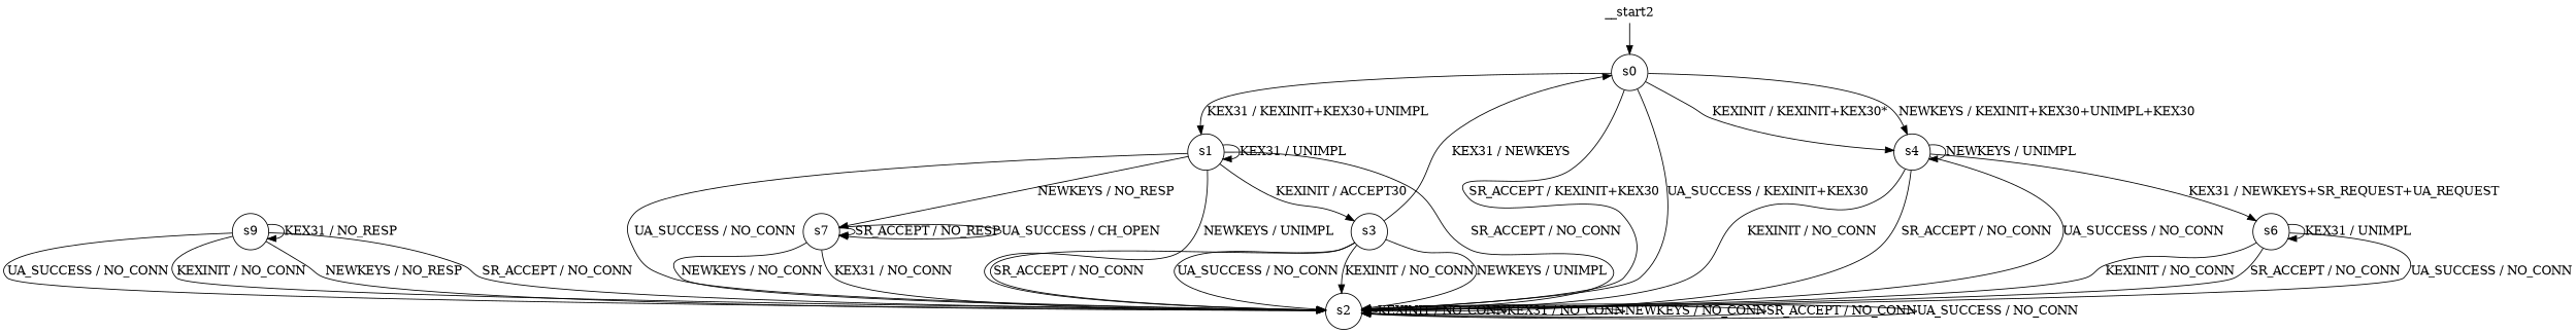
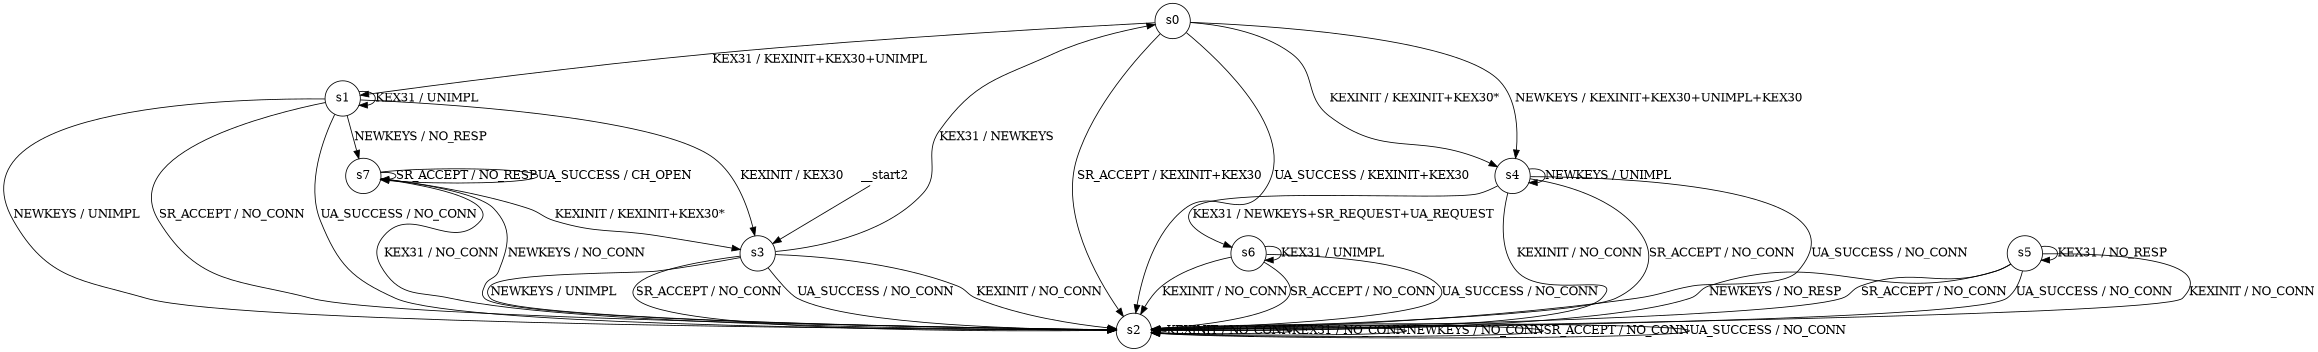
  digraph {
    node [shape=circle]
    n1 [label=s0]
    n2 [label=s1]
    n3 [label=s2]
    n4 [label=s4]
    n5 [label=s3]
    n6 [label=s7]
    n7 [label=s6]
-   n8 [label=s9]
+   n8 [label=s5]
    n9 [height=0 label=__start2 shape=none width=0]
    n1 -> n2 [label="KEX31 / KEXINIT+KEX30+UNIMPL"]
    n1 -> n3 [label="SR_ACCEPT / KEXINIT+KEX30"]
    n1 -> n3 [label="UA_SUCCESS / KEXINIT+KEX30"]
    n1 -> n4 [label="KEXINIT / KEXINIT+KEX30*"]
    n1 -> n4 [label="NEWKEYS / KEXINIT+KEX30+UNIMPL+KEX30"]
    n2 -> n2 [label="KEX31 / UNIMPL"]
    n2 -> n3 [label="NEWKEYS / UNIMPL"]
    n2 -> n3 [label="SR_ACCEPT / NO_CONN"]
    n2 -> n3 [label="UA_SUCCESS / NO_CONN"]
-   n2 -> n5 [label="KEXINIT / ACCEPT30"]
+   n2 -> n5 [label="KEXINIT / KEX30"]
    n2 -> n6 [label="NEWKEYS / NO_RESP"]
    n3 -> n3 [label="KEXINIT / NO_CONN"]
    n3 -> n3 [label="KEX31 / NO_CONN"]
    n3 -> n3 [label="NEWKEYS / NO_CONN"]
    n3 -> n3 [label="SR_ACCEPT / NO_CONN"]
    n3 -> n3 [label="UA_SUCCESS / NO_CONN"]
    n4 -> n3 [label="KEXINIT / NO_CONN"]
    n4 -> n3 [label="SR_ACCEPT / NO_CONN"]
    n4 -> n3 [label="UA_SUCCESS / NO_CONN"]
    n4 -> n4 [label="NEWKEYS / UNIMPL"]
    n4 -> n7 [label="KEX31 / NEWKEYS+SR_REQUEST+UA_REQUEST"]
    n5 -> n1 [label="KEX31 / NEWKEYS"]
    n5 -> n3 [label="KEXINIT / NO_CONN"]
    n5 -> n3 [label="NEWKEYS / UNIMPL"]
    n5 -> n3 [label="SR_ACCEPT / NO_CONN"]
    n5 -> n3 [label="UA_SUCCESS / NO_CONN"]
    n6 -> n3 [label="KEX31 / NO_CONN"]
    n6 -> n3 [label="NEWKEYS / NO_CONN"]
+   n6 -> n5 [label="KEXINIT / KEXINIT+KEX30*"]
    n6 -> n6 [label="SR_ACCEPT / NO_RESP"]
    n6 -> n6 [label="UA_SUCCESS / CH_OPEN"]
    n7 -> n3 [label="KEXINIT / NO_CONN"]
    n7 -> n3 [label="SR_ACCEPT / NO_CONN"]
    n7 -> n3 [label="UA_SUCCESS / NO_CONN"]
    n7 -> n7 [label="KEX31 / UNIMPL"]
    n8 -> n3 [label="KEXINIT / NO_CONN"]
    n8 -> n3 [label="NEWKEYS / NO_RESP"]
    n8 -> n3 [label="SR_ACCEPT / NO_CONN"]
    n8 -> n3 [label="UA_SUCCESS / NO_CONN"]
    n8 -> n8 [label="KEX31 / NO_RESP"]
-   n9 -> n1
+   n9 -> n5
  }
